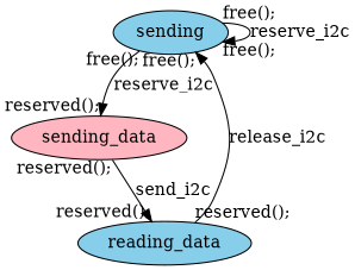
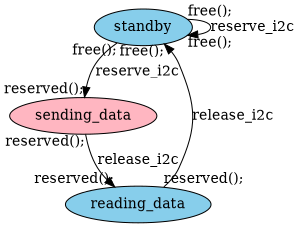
  digraph {
    node [fillcolor=skyblue style=filled]
    edge [headlabel="free();" taillabel="free();"]
-   standby [label=sending]
+   standby
    sending_data [fillcolor=lightpink]
    reading_data
    standby -> standby [label=reserve_i2c]
    standby -> sending_data [headlabel="reserved();" label=reserve_i2c]
-   sending_data -> reading_data [headlabel="reserved();" label=send_i2c taillabel="reserved();"]
+   sending_data -> reading_data [headlabel="reserved();" label=release_i2c taillabel="reserved();"]
    reading_data -> standby [label=release_i2c taillabel="reserved();"]
  }
